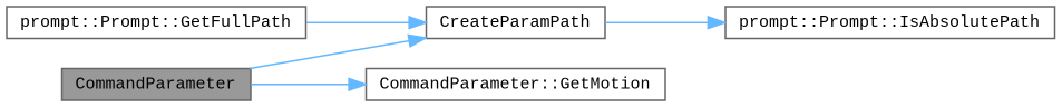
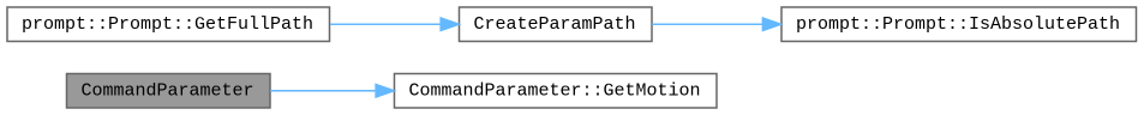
  digraph {
    fontname="Liberation Mono"
    rankdir=LR
    node [color=grey40 fillcolor=white fontname="Liberation Mono" fontsize=10 shape=box style=filled]
    edge [color=steelblue1 fontname="Liberation Mono" fontsize=10 labelfontname=Helvetica labelfontsize=10 style=solid]
    n1 [color=gray40 fillcolor=grey60 fontcolor=black height=0.2 label=CommandParameter width=0.4]
    n2 [height=0.2 label=CreateParamPath width=0.4]
    n3 [height=0.2 label="CommandParameter::GetMotion" width=0.4]
    n4 [height=0.2 label="prompt::Prompt::IsAbsolutePath" width=0.4]
    n5 [height=0.2 label="prompt::Prompt::GetFullPath" width=0.4]
-   n1 -> n2
    n1 -> n3
    n2 -> n4
    n5 -> n2
  }
